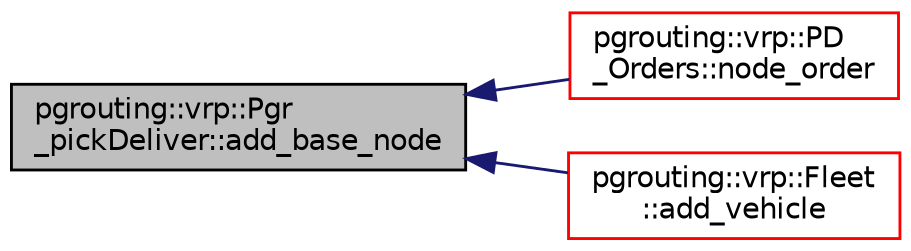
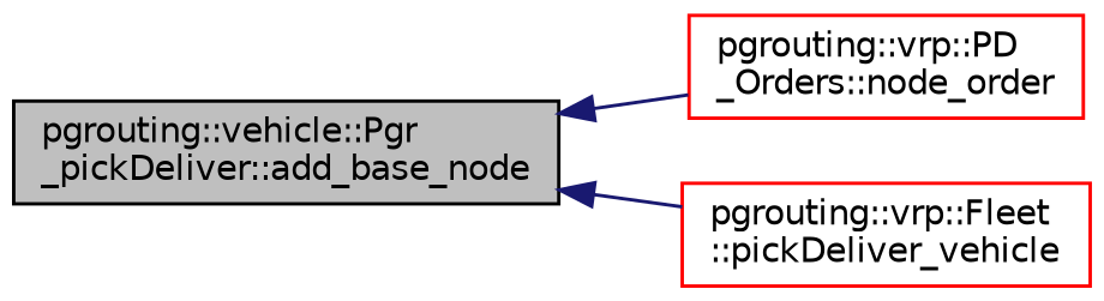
  digraph {
    rankdir=LR
    node [color=red fillcolor=white fontname=Helvetica fontsize=10 shape=record style=filled]
    edge [color=midnightblue dir=back fontname=Helvetica fontsize=10 labelfontname=Helvetica labelfontsize=10 style=solid]
-   n1 [color=black fillcolor=grey75 fontcolor=black height=0.2 label="pgrouting::vrp::Pgr\l_pickDeliver::add_base_node" width=0.4]
+   n1 [color=black fillcolor=grey75 fontcolor=black height=0.2 label="pgrouting::vehicle::Pgr\l_pickDeliver::add_base_node" width=0.4]
    n2 [height=0.2 label="pgrouting::vrp::PD\l_Orders::node_order" width=0.4]
-   n3 [height=0.2 label="pgrouting::vrp::Fleet\l::add_vehicle" width=0.4]
+   n3 [height=0.2 label="pgrouting::vrp::Fleet\l::pickDeliver_vehicle" width=0.4]
    n1 -> n2
    n1 -> n3
  }
